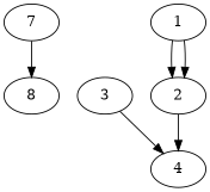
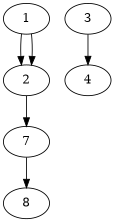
  digraph {
    edge [weight=112]
    n1 [label=7]
    n2 [label=8]
    3
    4
    1
    2
    n1 -> n2 [weight=85]
    3 -> 4 [weight=105]
    1 -> 2
    1 -> 2
-   2 -> 4 [weight=135]
+   2 -> n1 [weight=135]
  }
